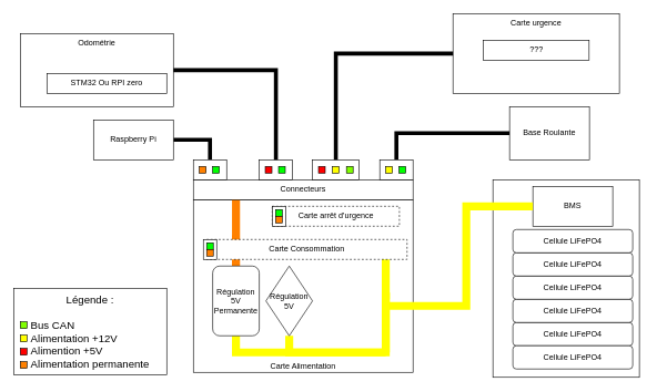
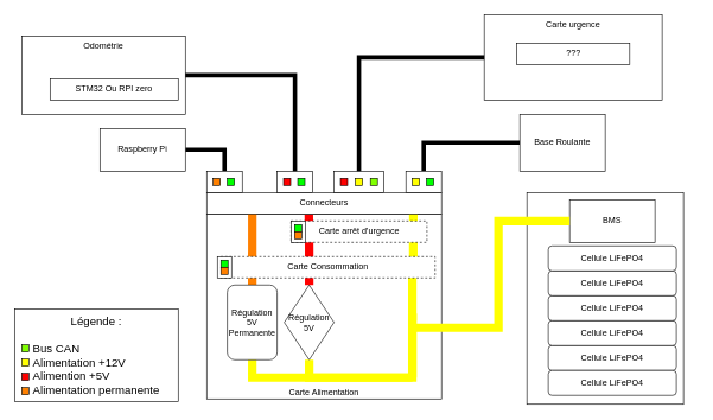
  <mxCell id="0" />
  <mxCell id="1" parent="0" />
  <mxCell id="2" value="Carte Alimentation" style="rounded=0;whiteSpace=wrap;html=1;verticalAlign=bottom;" parent="1" vertex="1"><mxGeometry x="290" y="300" width="330" height="260" as="geometry" /></mxCell>
  <mxCell id="3" style="edgeStyle=orthogonalEdgeStyle;rounded=0;jumpSize=6;orthogonalLoop=1;jettySize=auto;html=1;exitX=1;exitY=0.5;exitDx=0;exitDy=0;entryX=0.5;entryY=0;entryDx=0;entryDy=0;endArrow=none;endFill=0;targetPerimeterSpacing=0;strokeColor=#000000;strokeWidth=6;" edge="1" parent="1" source="4" target="35"><mxGeometry relative="1" as="geometry" /></mxCell>
  <mxCell id="4" value="Raspberry Pi" style="rounded=0;whiteSpace=wrap;html=1;" parent="1" vertex="1"><mxGeometry x="140" y="180" width="120" height="60" as="geometry" /></mxCell>
  <mxCell id="5" style="edgeStyle=orthogonalEdgeStyle;rounded=0;jumpSize=6;orthogonalLoop=1;jettySize=auto;html=1;exitX=0;exitY=0.5;exitDx=0;exitDy=0;entryX=0.5;entryY=0;entryDx=0;entryDy=0;endArrow=none;endFill=0;targetPerimeterSpacing=0;strokeColor=#000000;strokeWidth=6;" edge="1" parent="1" source="6" target="50"><mxGeometry relative="1" as="geometry" /></mxCell>
- <mxCell id="6" value="Base Roulante" style="rounded=0;whiteSpace=wrap;html=1;" parent="1" vertex="1"><mxGeometry x="765" y="160" width="120" height="80" as="geometry" /></mxCell>
+ <mxCell id="6" value="Base Roulante" style="rounded=0;whiteSpace=wrap;html=1;" parent="1" vertex="1"><mxGeometry x="730" y="160" width="120" height="80" as="geometry" /></mxCell>
  <mxCell id="7" value="" style="group" parent="1" vertex="1" connectable="0"><mxGeometry x="730" y="270" width="250" height="297.5" as="geometry" /></mxCell>
  <mxCell id="8" value="" style="rounded=0;whiteSpace=wrap;html=1;" parent="7" vertex="1"><mxGeometry x="10" width="220" height="297.5" as="geometry" /></mxCell>
  <mxCell id="9" value="" style="group" parent="7" vertex="1" connectable="0"><mxGeometry x="40" y="75" width="200" height="222.5" as="geometry" /></mxCell>
  <mxCell id="10" value="Cellule LiFePO4" style="rounded=1;whiteSpace=wrap;html=1;" parent="9" vertex="1"><mxGeometry y="140" width="180" height="35" as="geometry" /></mxCell>
  <mxCell id="11" value="Cellule LiFePO4" style="rounded=1;whiteSpace=wrap;html=1;" parent="9" vertex="1"><mxGeometry y="105" width="180" height="35" as="geometry" /></mxCell>
  <mxCell id="12" value="Cellule LiFePO4" style="rounded=1;whiteSpace=wrap;html=1;" parent="9" vertex="1"><mxGeometry y="70" width="180" height="35" as="geometry" /></mxCell>
  <mxCell id="13" value="Cellule LiFePO4" style="rounded=1;whiteSpace=wrap;html=1;" parent="9" vertex="1"><mxGeometry y="175" width="180" height="35" as="geometry" /></mxCell>
  <mxCell id="14" value="Cellule LiFePO4" style="rounded=1;whiteSpace=wrap;html=1;" parent="9" vertex="1"><mxGeometry y="35" width="180" height="35" as="geometry" /></mxCell>
  <mxCell id="15" value="Cellule LiFePO4" style="rounded=1;whiteSpace=wrap;html=1;" parent="9" vertex="1"><mxGeometry width="180" height="35" as="geometry" /></mxCell>
  <mxCell id="16" value="BMS" style="rounded=0;whiteSpace=wrap;html=1;" parent="7" vertex="1"><mxGeometry x="70" y="10" width="120" height="60" as="geometry" /></mxCell>
  <mxCell id="17" style="edgeStyle=orthogonalEdgeStyle;rounded=0;orthogonalLoop=1;jettySize=auto;html=1;exitX=0.5;exitY=1;exitDx=0;exitDy=0;endArrow=none;endFill=0;strokeColor=#FFFF00;strokeWidth=12;fontColor=#000000;" parent="1" source="19" edge="1"><mxGeometry relative="1" as="geometry"><mxPoint x="579" y="530" as="targetPoint" /><Array as="points"><mxPoint x="434" y="530" /><mxPoint x="579" y="530" /></Array></mxGeometry></mxCell>
+ <mxCell id="18" style="edgeStyle=orthogonalEdgeStyle;rounded=0;orthogonalLoop=1;jettySize=auto;html=1;exitX=0.5;exitY=0;exitDx=0;exitDy=0;entryX=0.435;entryY=1.021;entryDx=0;entryDy=0;entryPerimeter=0;fontColor=#000000;endArrow=none;endFill=0;strokeColor=#FF0000;strokeWidth=12;" parent="1" source="19" edge="1" target="33"><mxGeometry relative="1" as="geometry"><mxPoint x="433.92" y="371.76" as="targetPoint" /></mxGeometry></mxCell>
  <mxCell id="19" value="Régulation 5V" style="rhombus;whiteSpace=wrap;html=1;" parent="1" vertex="1"><mxGeometry x="399" y="400" width="70" height="105" as="geometry" /></mxCell>
  <mxCell id="20" style="edgeStyle=orthogonalEdgeStyle;rounded=0;orthogonalLoop=1;jettySize=auto;html=1;exitX=0.5;exitY=1;exitDx=0;exitDy=0;endArrow=none;endFill=0;strokeColor=#FFFF00;strokeWidth=12;fontColor=#000000;" parent="1" source="22" edge="1"><mxGeometry relative="1" as="geometry"><mxPoint x="579" y="440" as="targetPoint" /><Array as="points"><mxPoint x="354" y="530" /><mxPoint x="579" y="530" /></Array></mxGeometry></mxCell>
  <mxCell id="21" style="edgeStyle=orthogonalEdgeStyle;rounded=0;orthogonalLoop=1;jettySize=auto;html=1;exitX=0.5;exitY=0;exitDx=0;exitDy=0;fontColor=#000000;endArrow=none;endFill=0;strokeColor=#FF8000;strokeWidth=12;entryX=0.194;entryY=0.982;entryDx=0;entryDy=0;entryPerimeter=0;" parent="1" source="22" target="33" edge="1"><mxGeometry relative="1" as="geometry"><mxPoint x="354" y="330" as="targetPoint" /><Array as="points" /></mxGeometry></mxCell>
  <mxCell id="22" value="Régulation 5V Permanente" style="whiteSpace=wrap;html=1;rounded=1;" parent="1" vertex="1"><mxGeometry x="319" y="400" width="70" height="105" as="geometry" /></mxCell>
  <mxCell id="23" style="edgeStyle=orthogonalEdgeStyle;rounded=0;orthogonalLoop=1;jettySize=auto;html=1;fontColor=#000000;endArrow=none;endFill=0;strokeColor=#FFFF00;strokeWidth=12;" parent="1" edge="1"><mxGeometry relative="1" as="geometry"><mxPoint x="579" y="530" as="targetPoint" /><mxPoint x="579" y="440" as="sourcePoint" /></mxGeometry></mxCell>
  <mxCell id="24" style="edgeStyle=orthogonalEdgeStyle;rounded=0;orthogonalLoop=1;jettySize=auto;html=1;fontColor=#000000;endArrow=none;endFill=0;strokeColor=#FFFF00;strokeWidth=12;" parent="1" edge="1"><mxGeometry relative="1" as="geometry"><mxPoint x="579" y="371" as="targetPoint" /><Array as="points"><mxPoint x="579" y="410" /></Array><mxPoint x="579" y="450" as="sourcePoint" /></mxGeometry></mxCell>
  <mxCell id="25" value="" style="group" parent="1" vertex="1" connectable="0"><mxGeometry x="30" y="50" width="230" height="110" as="geometry" /></mxCell>
  <mxCell id="26" value="Odométrie" style="whiteSpace=wrap;html=1;rounded=0;verticalAlign=top;" parent="25" vertex="1"><mxGeometry width="230" height="110" as="geometry" /></mxCell>
  <mxCell id="27" value="STM32 Ou RPI zero" style="whiteSpace=wrap;html=1;" parent="25" vertex="1"><mxGeometry x="40" y="60" width="180" height="30" as="geometry" /></mxCell>
  <mxCell id="28" style="edgeStyle=orthogonalEdgeStyle;rounded=0;orthogonalLoop=1;jettySize=auto;html=1;exitX=0;exitY=0.5;exitDx=0;exitDy=0;fontColor=#000000;endArrow=none;endFill=0;strokeColor=#FFFF00;strokeWidth=12;" parent="1" source="16" edge="1"><mxGeometry relative="1" as="geometry"><mxPoint x="580" y="460" as="targetPoint" /><Array as="points"><mxPoint x="700" y="310" /><mxPoint x="700" y="460" /></Array></mxGeometry></mxCell>
  <mxCell id="29" value="" style="group" parent="1" vertex="1" connectable="0"><mxGeometry x="680" y="20" width="250" height="120" as="geometry" /></mxCell>
  <mxCell id="30" value="Carte urgence" style="rounded=0;whiteSpace=wrap;html=1;verticalAlign=top;" parent="29" vertex="1"><mxGeometry width="250" height="120" as="geometry" /></mxCell>
  <mxCell id="31" value="???" style="whiteSpace=wrap;html=1;rounded=0;verticalAlign=middle;labelBackgroundColor=default;" parent="29" vertex="1"><mxGeometry x="45.5" y="40" width="159" height="30" as="geometry" /></mxCell>
+ <mxCell id="32" style="edgeStyle=orthogonalEdgeStyle;rounded=0;orthogonalLoop=1;jettySize=auto;html=1;exitX=0.898;exitY=0.044;exitDx=0;exitDy=0;fontColor=#000000;endArrow=none;endFill=0;strokeColor=#FFFF00;strokeWidth=12;entryX=0.88;entryY=1.003;entryDx=0;entryDy=0;entryPerimeter=0;exitPerimeter=0;" edge="1" parent="1" source="60" target="33"><mxGeometry relative="1" as="geometry"><mxPoint x="580" y="340" as="sourcePoint" /><mxPoint x="580" y="310" as="targetPoint" /></mxGeometry></mxCell>
  <mxCell id="33" value="Connecteurs" style="whiteSpace=wrap;html=1;" vertex="1" parent="1"><mxGeometry x="290" y="270" width="330" height="30" as="geometry" /></mxCell>
  <mxCell id="34" value="" style="group;fillColor=none;" vertex="1" connectable="0" parent="1"><mxGeometry x="290" y="240" width="50" height="30" as="geometry" /></mxCell>
  <mxCell id="35" value="" style="rounded=0;whiteSpace=wrap;html=1;" vertex="1" parent="34"><mxGeometry width="50" height="30" as="geometry" /></mxCell>
  <mxCell id="36" value="" style="rounded=0;whiteSpace=wrap;html=1;fillColor=#00FF00;" vertex="1" parent="34"><mxGeometry x="29" y="10" width="10" height="10" as="geometry" /></mxCell>
  <mxCell id="37" value="" style="rounded=0;whiteSpace=wrap;html=1;fillColor=#FF8000;" vertex="1" parent="34"><mxGeometry x="9" y="10" width="10" height="10" as="geometry" /></mxCell>
  <mxCell id="38" value="" style="group;fillColor=none;" vertex="1" connectable="0" parent="1"><mxGeometry x="389" y="240" width="50" height="30" as="geometry" /></mxCell>
  <mxCell id="39" value="" style="rounded=0;whiteSpace=wrap;html=1;" vertex="1" parent="38"><mxGeometry width="50" height="30" as="geometry" /></mxCell>
  <mxCell id="40" value="" style="rounded=0;whiteSpace=wrap;html=1;fillColor=#00FF00;" vertex="1" parent="38"><mxGeometry x="29" y="10" width="10" height="10" as="geometry" /></mxCell>
  <mxCell id="41" value="" style="rounded=0;whiteSpace=wrap;html=1;fillColor=#FF0000;" vertex="1" parent="38"><mxGeometry x="9" y="10" width="10" height="10" as="geometry" /></mxCell>
  <mxCell id="42" value="" style="group;fillColor=none;" vertex="1" connectable="0" parent="1"><mxGeometry x="469" y="240" width="70" height="30" as="geometry" /></mxCell>
  <mxCell id="43" value="" style="group" vertex="1" connectable="0" parent="42"><mxGeometry width="70" height="30" as="geometry" /></mxCell>
  <mxCell id="44" value="" style="rounded=0;whiteSpace=wrap;html=1;" vertex="1" parent="43"><mxGeometry width="70" height="30" as="geometry" /></mxCell>
  <mxCell id="45" value="" style="rounded=0;whiteSpace=wrap;html=1;fillColor=#FF0000;" vertex="1" parent="43"><mxGeometry x="9" y="10" width="10" height="10" as="geometry" /></mxCell>
  <mxCell id="46" value="" style="rounded=0;whiteSpace=wrap;html=1;fillColor=#FFFF00;" vertex="1" parent="43"><mxGeometry x="30" y="10" width="10" height="10" as="geometry" /></mxCell>
  <mxCell id="47" value="" style="rounded=0;whiteSpace=wrap;html=1;fillColor=#80FF00;" vertex="1" parent="43"><mxGeometry x="51" y="10" width="10" height="10" as="geometry" /></mxCell>
  <mxCell id="48" style="edgeStyle=orthogonalEdgeStyle;rounded=0;jumpSize=6;orthogonalLoop=1;jettySize=auto;html=1;exitX=1;exitY=0.5;exitDx=0;exitDy=0;entryX=0.5;entryY=0;entryDx=0;entryDy=0;endArrow=none;endFill=0;targetPerimeterSpacing=0;strokeColor=#000000;strokeWidth=6;" edge="1" parent="1" source="26" target="39"><mxGeometry relative="1" as="geometry" /></mxCell>
  <mxCell id="49" value="" style="group;fillColor=none;" vertex="1" connectable="0" parent="1"><mxGeometry x="570" y="240" width="50" height="30" as="geometry" /></mxCell>
  <mxCell id="50" value="" style="rounded=0;whiteSpace=wrap;html=1;" vertex="1" parent="49"><mxGeometry width="50" height="30" as="geometry" /></mxCell>
  <mxCell id="51" value="" style="rounded=0;whiteSpace=wrap;html=1;fillColor=#00FF00;" vertex="1" parent="49"><mxGeometry x="29" y="10" width="10" height="10" as="geometry" /></mxCell>
  <mxCell id="52" value="" style="rounded=0;whiteSpace=wrap;html=1;fillColor=#FFFF00;" vertex="1" parent="49"><mxGeometry x="9" y="10" width="10" height="10" as="geometry" /></mxCell>
  <mxCell id="53" style="edgeStyle=orthogonalEdgeStyle;rounded=0;jumpSize=6;orthogonalLoop=1;jettySize=auto;html=1;exitX=0;exitY=0.5;exitDx=0;exitDy=0;entryX=0.5;entryY=0;entryDx=0;entryDy=0;endArrow=none;endFill=0;targetPerimeterSpacing=0;strokeColor=#000000;strokeWidth=6;" edge="1" parent="1" source="30" target="44"><mxGeometry relative="1" as="geometry" /></mxCell>
  <mxCell id="54" value="" style="group" vertex="1" connectable="0" parent="1"><mxGeometry x="20" y="444" width="230" height="120" as="geometry" /></mxCell>
  <mxCell id="55" value="&lt;font style=&quot;font-size: 16px&quot;&gt;Légende :&lt;br style=&quot;font-size: 16px&quot;&gt;&lt;br style=&quot;font-size: 16px&quot;&gt;&lt;/font&gt;&lt;div style=&quot;text-align: left ; font-size: 16px&quot;&gt;&lt;span style=&quot;font-size: 16px&quot;&gt;&lt;font style=&quot;font-size: 16px&quot;&gt;Bus CAN&lt;/font&gt;&lt;/span&gt;&lt;/div&gt;&lt;font style=&quot;font-size: 16px&quot;&gt;&lt;div style=&quot;text-align: left ; font-size: 16px&quot;&gt;&lt;span style=&quot;font-size: 16px&quot;&gt;Alimentation +12V&lt;/span&gt;&lt;/div&gt;&lt;div style=&quot;text-align: left ; font-size: 16px&quot;&gt;&lt;span style=&quot;font-size: 16px&quot;&gt;Alimention +5V&lt;/span&gt;&lt;/div&gt;&lt;div style=&quot;text-align: left ; font-size: 16px&quot;&gt;Alimentation permanente&lt;/div&gt;&lt;/font&gt;" style="rounded=0;whiteSpace=wrap;html=1;fillColor=#FFFFFF;fontSize=16;" vertex="1" parent="54"><mxGeometry y="-10" width="230" height="130" as="geometry" /></mxCell>
  <mxCell id="56" value="" style="rounded=0;whiteSpace=wrap;html=1;fillColor=#80FF00;" vertex="1" parent="54"><mxGeometry x="10" y="40" width="10" height="10" as="geometry" /></mxCell>
  <mxCell id="57" value="" style="rounded=0;whiteSpace=wrap;html=1;fillColor=#FFFF00;" vertex="1" parent="54"><mxGeometry x="10" y="60" width="10" height="10" as="geometry" /></mxCell>
  <mxCell id="58" value="" style="rounded=0;whiteSpace=wrap;html=1;fillColor=#FF8000;" vertex="1" parent="54"><mxGeometry x="10" y="100" width="10" height="10" as="geometry" /></mxCell>
  <mxCell id="59" value="" style="rounded=0;whiteSpace=wrap;html=1;fillColor=#FF0000;" vertex="1" parent="54"><mxGeometry x="10" y="80" width="10" height="10" as="geometry" /></mxCell>
  <mxCell id="60" value="Carte Consommation" style="rounded=0;whiteSpace=wrap;html=1;dashed=1;" parent="1" vertex="1"><mxGeometry x="310" y="360" width="301" height="30" as="geometry" /></mxCell>
  <mxCell id="61" value="Carte arrêt d'urgence" style="rounded=0;whiteSpace=wrap;html=1;dashed=1;" vertex="1" parent="1"><mxGeometry x="408.5" y="310" width="191" height="30" as="geometry" /></mxCell>
  <mxCell id="62" value="" style="group" vertex="1" connectable="0" parent="1"><mxGeometry x="305" y="360" width="20" height="30" as="geometry" /></mxCell>
  <mxCell id="63" value="" style="rounded=0;whiteSpace=wrap;html=1;rotation=-90;" vertex="1" parent="62"><mxGeometry x="-5" y="5" width="30" height="20" as="geometry" /></mxCell>
  <mxCell id="64" value="" style="rounded=0;whiteSpace=wrap;html=1;fillColor=#00FF00;rotation=-90;" vertex="1" parent="62"><mxGeometry x="5" y="5" width="10" height="10" as="geometry" /></mxCell>
  <mxCell id="65" value="" style="rounded=0;whiteSpace=wrap;html=1;fillColor=#FF8000;rotation=-90;" vertex="1" parent="62"><mxGeometry x="5" y="15" width="10" height="10" as="geometry" /></mxCell>
  <mxCell id="66" value="" style="group" vertex="1" connectable="0" parent="1"><mxGeometry x="408.5" y="310" width="20" height="30" as="geometry" /></mxCell>
  <mxCell id="67" value="" style="rounded=0;whiteSpace=wrap;html=1;rotation=-90;" vertex="1" parent="66"><mxGeometry x="-5" y="5" width="30" height="20" as="geometry" /></mxCell>
  <mxCell id="68" value="" style="rounded=0;whiteSpace=wrap;html=1;fillColor=#00FF00;rotation=-90;" vertex="1" parent="66"><mxGeometry x="5" y="5" width="10" height="10" as="geometry" /></mxCell>
  <mxCell id="69" value="" style="rounded=0;whiteSpace=wrap;html=1;fillColor=#FF8000;rotation=-90;" vertex="1" parent="66"><mxGeometry x="5" y="15" width="10" height="10" as="geometry" /></mxCell>
